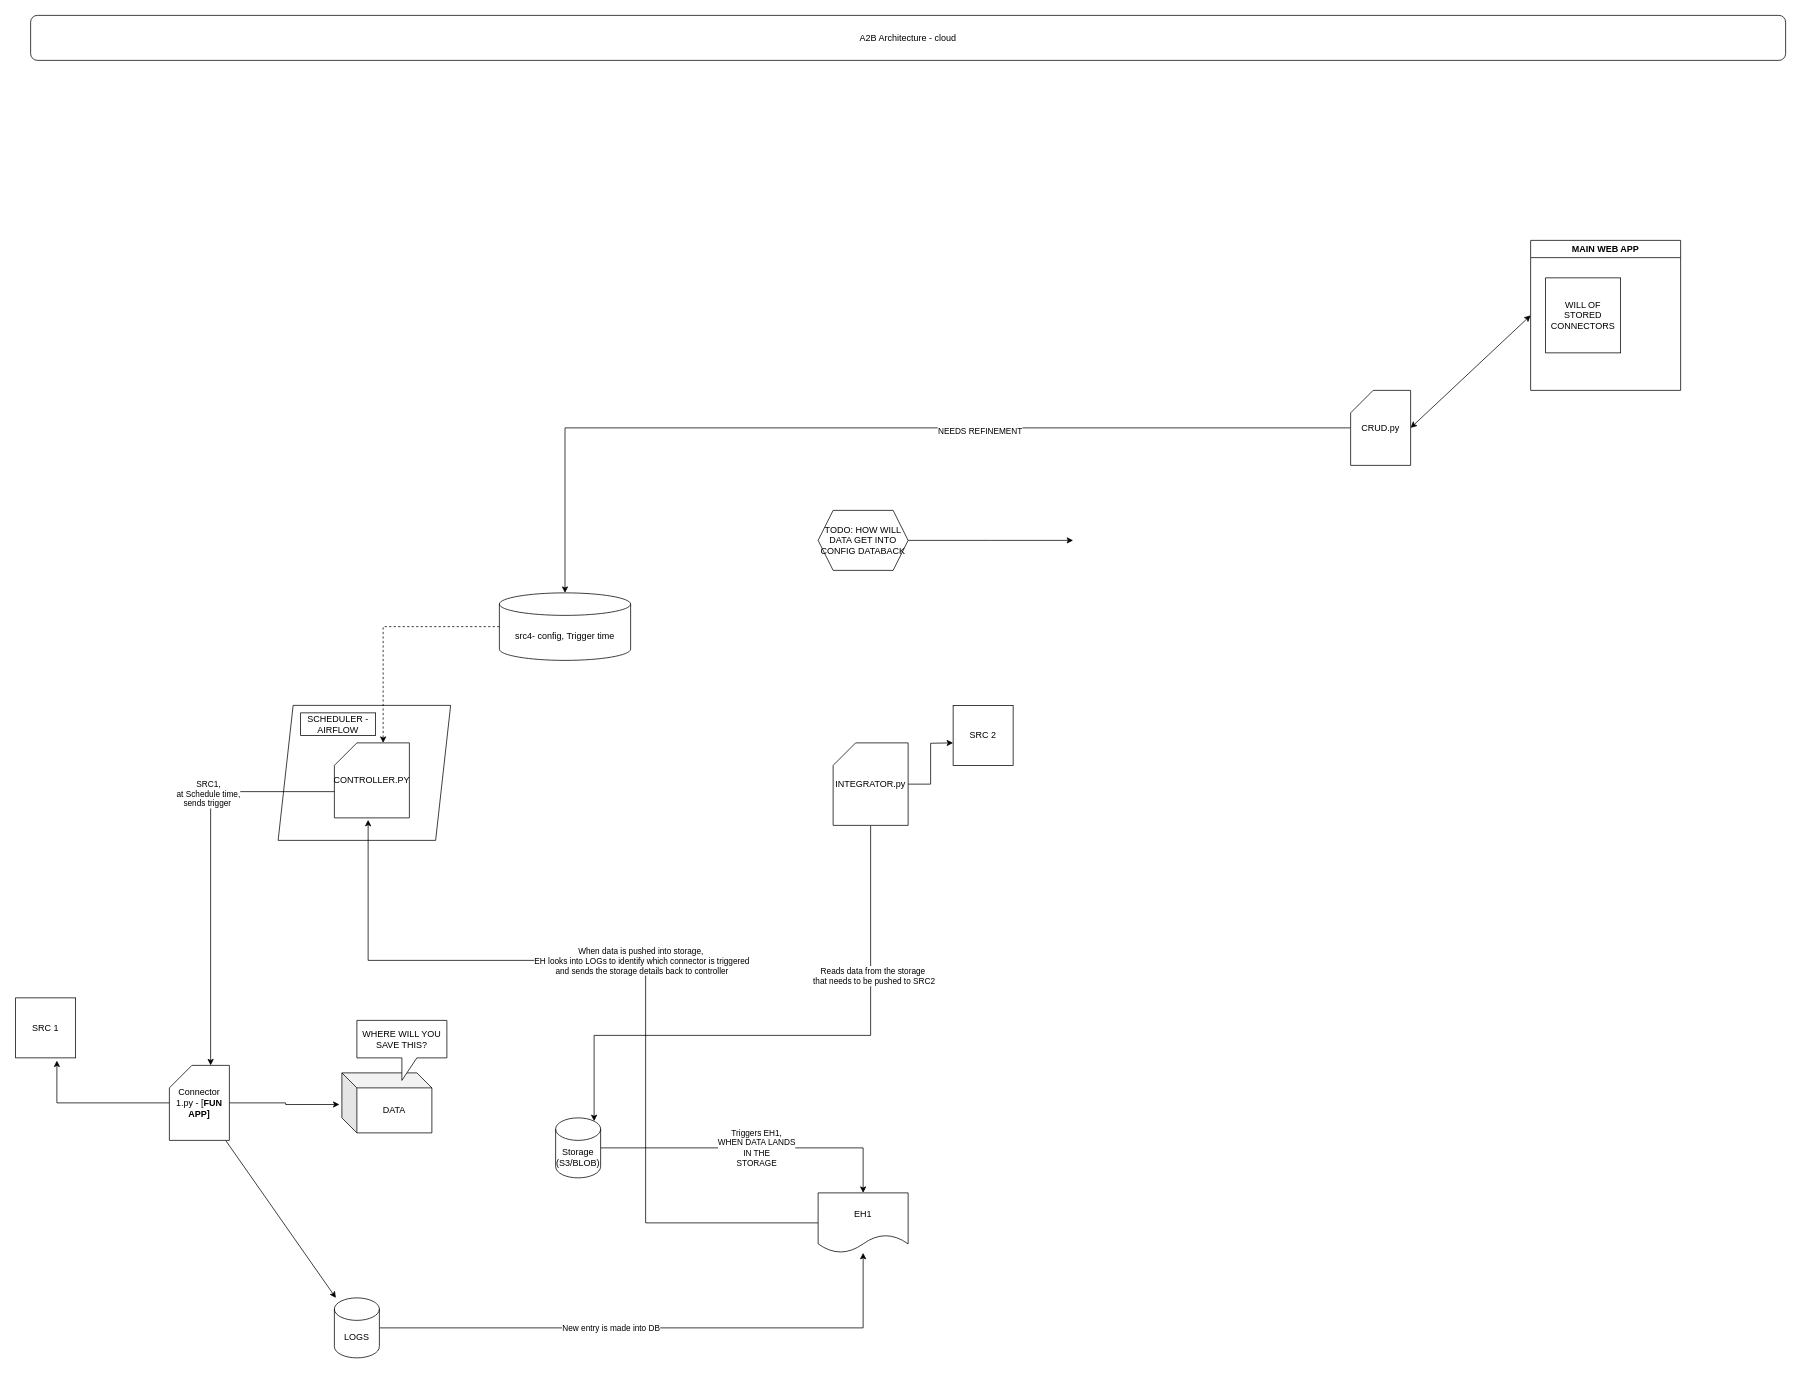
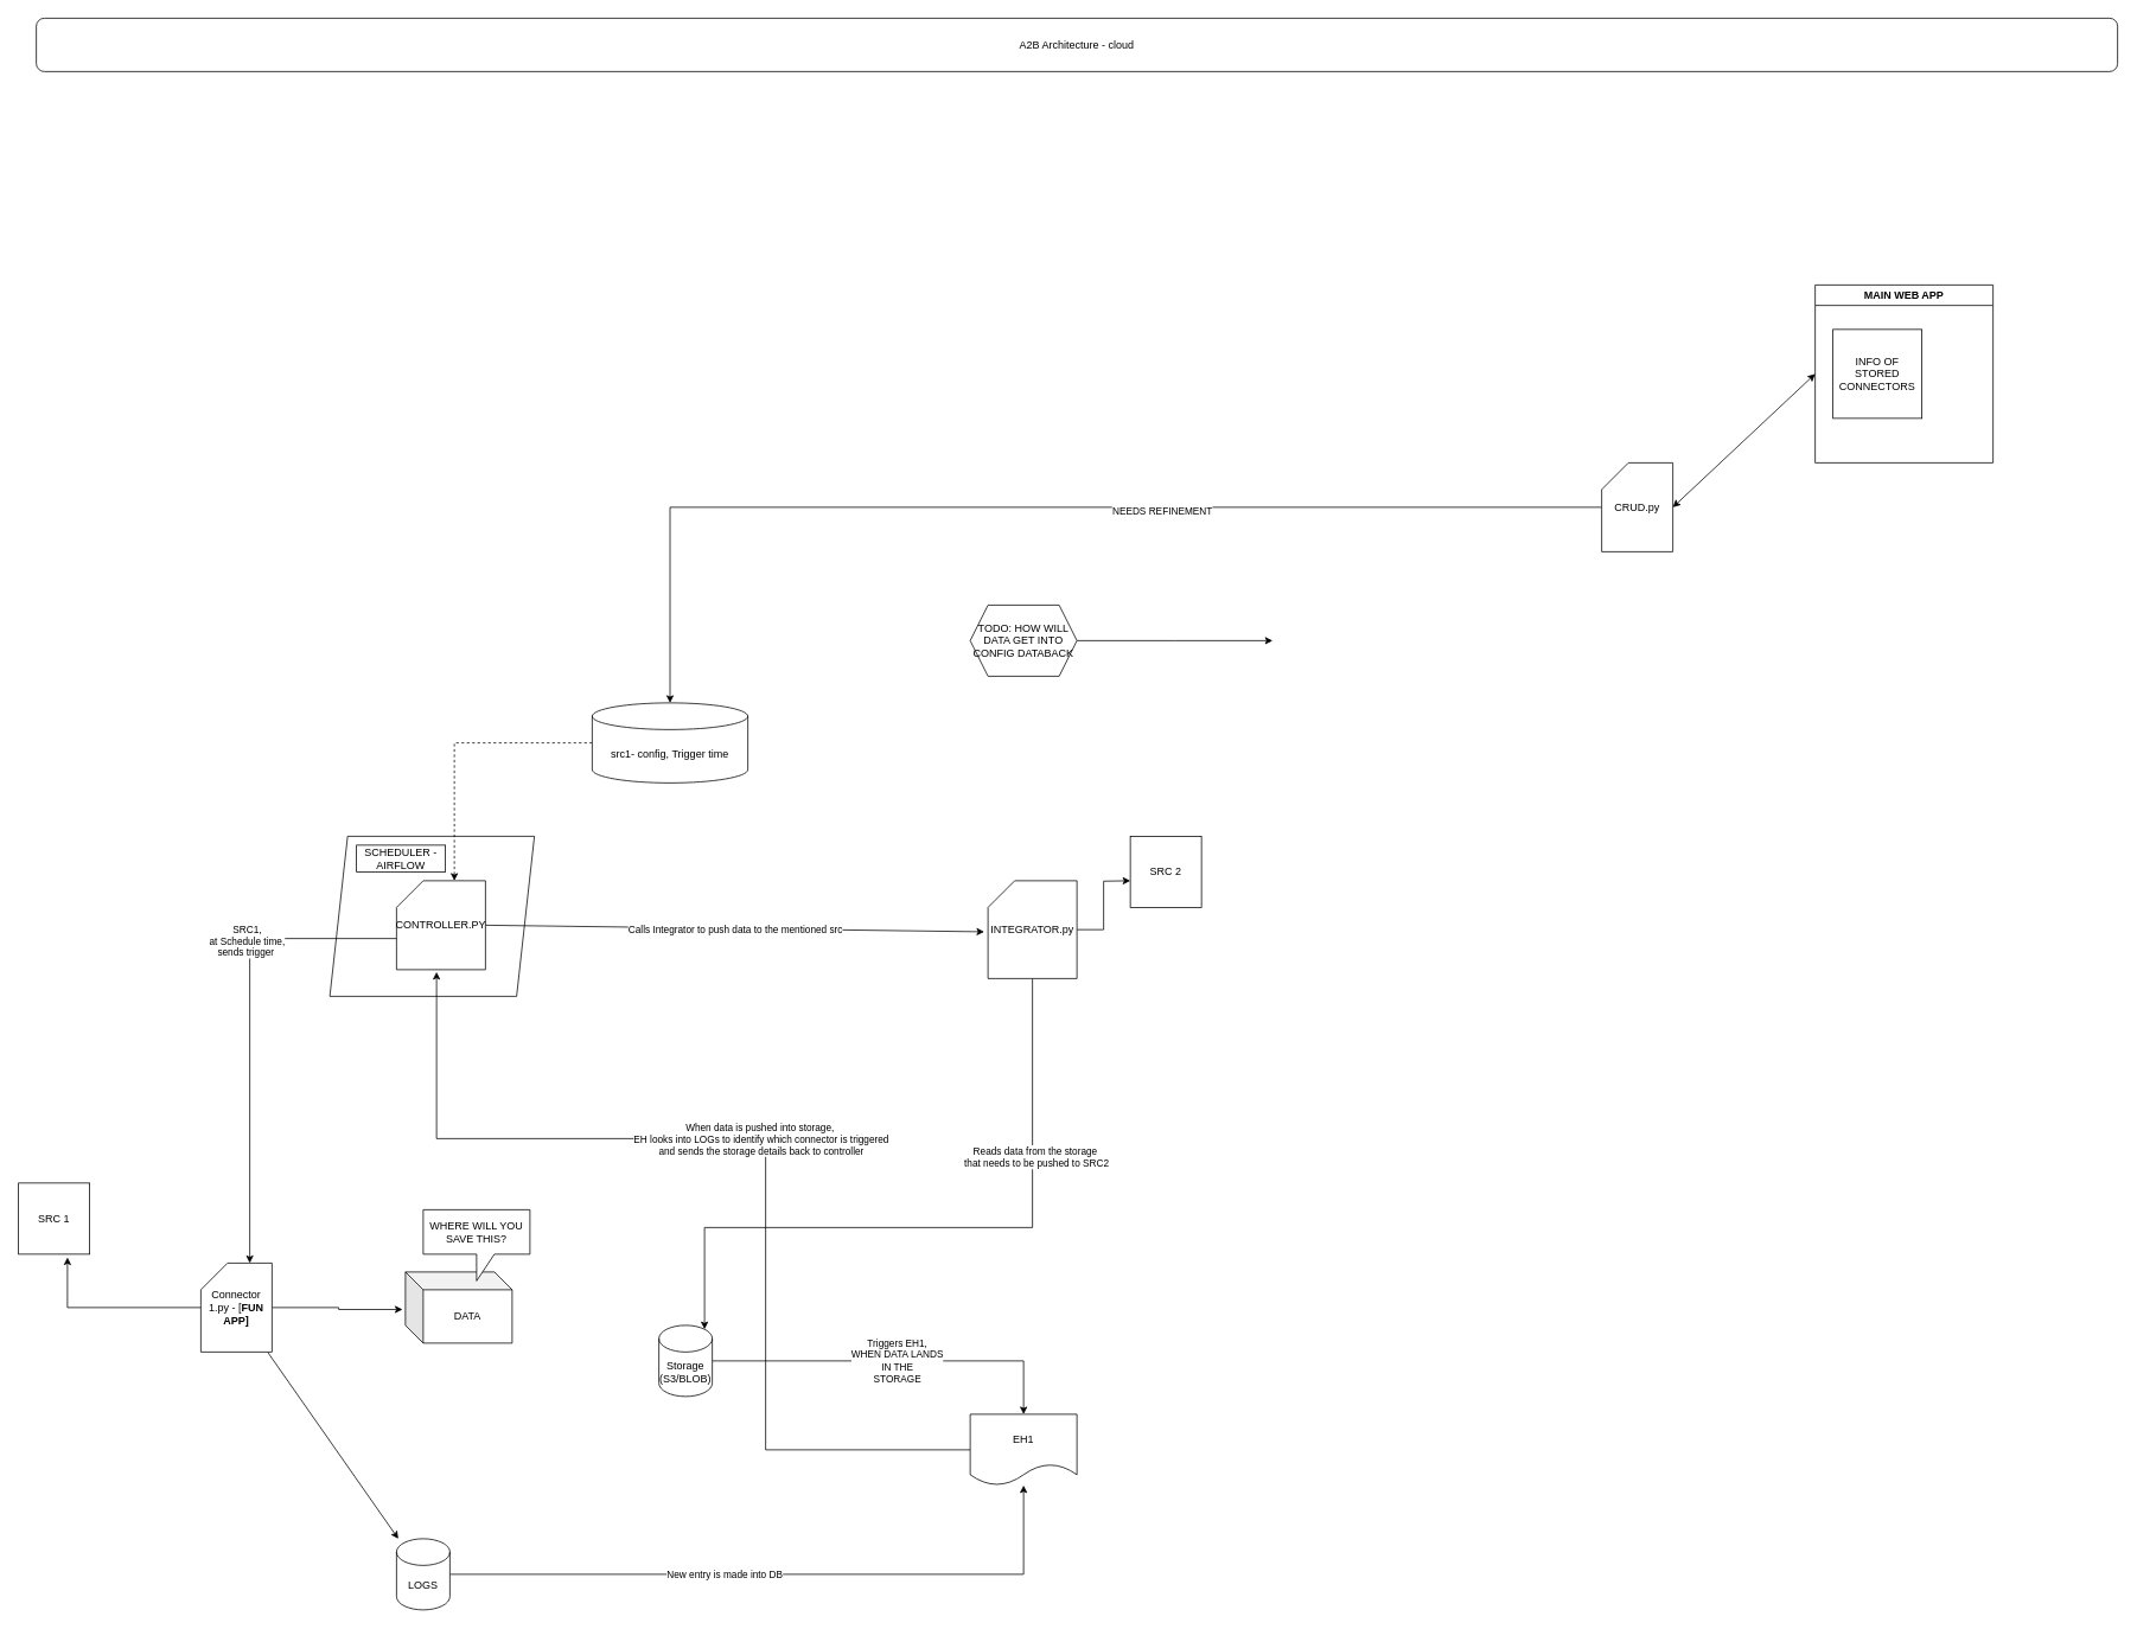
  <mxCell id="0" />
  <mxCell id="1" parent="0" />
  <mxCell id="2" value="" style="shape=parallelogram;perimeter=parallelogramPerimeter;whiteSpace=wrap;html=1;fixedSize=1;" vertex="1" parent="1"><mxGeometry x="370" y="940" width="230" height="180" as="geometry" /></mxCell>
  <mxCell id="3" style="edgeStyle=orthogonalEdgeStyle;rounded=0;orthogonalLoop=1;jettySize=auto;html=1;entryX=0.688;entryY=1.045;entryDx=0;entryDy=0;entryPerimeter=0;" edge="1" parent="1" source="6" target="7"><mxGeometry relative="1" as="geometry" /></mxCell>
  <mxCell id="4" style="edgeStyle=orthogonalEdgeStyle;rounded=0;orthogonalLoop=1;jettySize=auto;html=1;entryX=-0.027;entryY=0.527;entryDx=0;entryDy=0;entryPerimeter=0;" edge="1" parent="1" source="6" target="8"><mxGeometry relative="1" as="geometry"><mxPoint x="445" y="1470" as="targetPoint" /></mxGeometry></mxCell>
  <mxCell id="5" style="edgeStyle=none;html=1;" edge="1" parent="1" source="6" target="40"><mxGeometry relative="1" as="geometry" /></mxCell>
  <mxCell id="6" value="Connector 1.py - [&lt;b&gt;FUN APP]&lt;/b&gt;" style="shape=card;whiteSpace=wrap;html=1;" vertex="1" parent="1"><mxGeometry x="225" y="1420" width="80" height="100" as="geometry" /></mxCell>
  <mxCell id="7" value="SRC 1" style="whiteSpace=wrap;html=1;aspect=fixed;" vertex="1" parent="1"><mxGeometry x="20" y="1330" width="80" height="80" as="geometry" /></mxCell>
  <mxCell id="8" value="DATA" style="shape=cube;whiteSpace=wrap;html=1;boundedLbl=1;backgroundOutline=1;darkOpacity=0.05;darkOpacity2=0.1;" vertex="1" parent="1"><mxGeometry x="455" y="1430" width="120" height="80" as="geometry" /></mxCell>
  <mxCell id="9" value="WHERE WILL YOU SAVE THIS?" style="shape=callout;whiteSpace=wrap;html=1;perimeter=calloutPerimeter;" vertex="1" parent="1"><mxGeometry x="475" y="1360" width="120" height="80" as="geometry" /></mxCell>
  <mxCell id="10" value="SRC 2" style="whiteSpace=wrap;html=1;aspect=fixed;" vertex="1" parent="1"><mxGeometry x="1270" y="940" width="80" height="80" as="geometry" /></mxCell>
  <mxCell id="11" style="edgeStyle=orthogonalEdgeStyle;rounded=0;orthogonalLoop=1;jettySize=auto;html=1;" edge="1" parent="1" source="14"><mxGeometry relative="1" as="geometry"><mxPoint x="1270" y="990" as="targetPoint" /></mxGeometry></mxCell>
  <mxCell id="12" style="edgeStyle=orthogonalEdgeStyle;rounded=0;orthogonalLoop=1;jettySize=auto;html=1;entryX=0.855;entryY=0;entryDx=0;entryDy=4.35;entryPerimeter=0;" edge="1" parent="1" source="14" target="17"><mxGeometry relative="1" as="geometry"><Array as="points"><mxPoint x="1160" y="1380" /><mxPoint x="791" y="1380" /></Array></mxGeometry></mxCell>
  <mxCell id="13" value="Reads data from the storage&lt;br&gt;&amp;nbsp;that needs to be pushed to SRC2" style="edgeLabel;html=1;align=center;verticalAlign=middle;resizable=0;points=[];" connectable="0" vertex="1" parent="12"><mxGeometry x="-0.477" y="2" relative="1" as="geometry"><mxPoint as="offset" /></mxGeometry></mxCell>
  <mxCell id="14" value="INTEGRATOR.py" style="shape=card;whiteSpace=wrap;html=1;" vertex="1" parent="1"><mxGeometry x="1110" y="990" width="100" height="110" as="geometry" /></mxCell>
  <mxCell id="15" style="edgeStyle=orthogonalEdgeStyle;rounded=0;orthogonalLoop=1;jettySize=auto;html=1;entryX=0.5;entryY=0;entryDx=0;entryDy=0;" edge="1" parent="1" source="17" target="20"><mxGeometry relative="1" as="geometry" /></mxCell>
  <mxCell id="16" value="Triggers EH1, &lt;br&gt;WHEN DATA LANDS &lt;br&gt;IN THE &lt;br&gt;STORAGE" style="edgeLabel;html=1;align=center;verticalAlign=middle;resizable=0;points=[];" connectable="0" vertex="1" parent="15"><mxGeometry x="0.011" y="1" relative="1" as="geometry"><mxPoint as="offset" /></mxGeometry></mxCell>
  <mxCell id="17" value="Storage&lt;br&gt;(S3/BLOB)" style="shape=cylinder3;whiteSpace=wrap;html=1;boundedLbl=1;backgroundOutline=1;size=15;" vertex="1" parent="1"><mxGeometry x="740" y="1490" width="60" height="80" as="geometry" /></mxCell>
  <mxCell id="18" style="edgeStyle=orthogonalEdgeStyle;rounded=0;orthogonalLoop=1;jettySize=auto;html=1;entryX=0.45;entryY=1.026;entryDx=0;entryDy=0;entryPerimeter=0;" edge="1" parent="1" source="20" target="21"><mxGeometry relative="1" as="geometry"><Array as="points"><mxPoint x="860" y="1280" /><mxPoint x="490" y="1280" /></Array></mxGeometry></mxCell>
  <mxCell id="19" value="When data is pushed into storage,&amp;nbsp;&lt;br&gt;EH looks into LOGs to identify which connector is triggered&lt;br&gt;and sends the storage details back to controller" style="edgeLabel;html=1;align=center;verticalAlign=middle;resizable=0;points=[];" connectable="0" vertex="1" parent="18"><mxGeometry x="0.031" relative="1" as="geometry"><mxPoint as="offset" /></mxGeometry></mxCell>
  <mxCell id="20" value="EH1" style="shape=document;whiteSpace=wrap;html=1;boundedLbl=1;" vertex="1" parent="1"><mxGeometry x="1090" y="1590" width="120" height="80" as="geometry" /></mxCell>
  <mxCell id="21" value="CONTROLLER.PY" style="shape=card;whiteSpace=wrap;html=1;" vertex="1" parent="1"><mxGeometry x="445" y="990" width="100" height="100" as="geometry" /></mxCell>
  <mxCell id="22" style="edgeStyle=orthogonalEdgeStyle;rounded=0;orthogonalLoop=1;jettySize=auto;html=1;entryX=0;entryY=0;entryDx=65;entryDy=0;entryPerimeter=0;dashed=1;" edge="1" parent="1" source="23" target="21"><mxGeometry relative="1" as="geometry" /></mxCell>
- <mxCell id="23" value="src4- config, Trigger time" style="shape=cylinder3;whiteSpace=wrap;html=1;boundedLbl=1;backgroundOutline=1;size=15;" vertex="1" parent="1"><mxGeometry x="665" y="790" width="175" height="90" as="geometry" /></mxCell>
+ <mxCell id="23" value="src1- config, Trigger time" style="shape=cylinder3;whiteSpace=wrap;html=1;boundedLbl=1;backgroundOutline=1;size=15;" vertex="1" parent="1"><mxGeometry x="665" y="790" width="175" height="90" as="geometry" /></mxCell>
  <mxCell id="24" value="SCHEDULER - AIRFLOW" style="whiteSpace=wrap;html=1;" vertex="1" parent="1"><mxGeometry x="400" y="950" width="100" height="30" as="geometry" /></mxCell>
  <mxCell id="25" value="" style="endArrow=classic;html=1;rounded=0;exitX=0;exitY=0;exitDx=0;exitDy=65;exitPerimeter=0;entryX=0;entryY=0;entryDx=55;entryDy=0;entryPerimeter=0;" edge="1" parent="1" source="21" target="6"><mxGeometry width="50" height="50" relative="1" as="geometry"><mxPoint x="920" y="1320" as="sourcePoint" /><mxPoint x="970" y="1270" as="targetPoint" /><Array as="points"><mxPoint x="280" y="1055" /></Array></mxGeometry></mxCell>
  <mxCell id="26" value="SRC1, &lt;br&gt;at Schedule time, &lt;br&gt;sends trigger&amp;nbsp;" style="edgeLabel;html=1;align=center;verticalAlign=middle;resizable=0;points=[];" connectable="0" vertex="1" parent="25"><mxGeometry x="-0.151" y="-3" relative="1" as="geometry"><mxPoint x="-1" y="-58" as="offset" /></mxGeometry></mxCell>
  <mxCell id="27" style="edgeStyle=orthogonalEdgeStyle;rounded=0;orthogonalLoop=1;jettySize=auto;html=1;exitX=1;exitY=0.5;exitDx=0;exitDy=0;exitPerimeter=0;" edge="1" parent="1" target="20" source="40"><mxGeometry relative="1" as="geometry"><mxPoint x="480" y="1720.111" as="sourcePoint" /></mxGeometry></mxCell>
  <mxCell id="28" value="New entry is made into DB" style="edgeLabel;html=1;align=center;verticalAlign=middle;resizable=0;points=[];" connectable="0" vertex="1" parent="27"><mxGeometry x="-0.174" relative="1" as="geometry"><mxPoint as="offset" /></mxGeometry></mxCell>
+ <mxCell id="29" value="" style="endArrow=classic;html=1;rounded=0;exitX=1;exitY=0.5;exitDx=0;exitDy=0;exitPerimeter=0;entryX=-0.043;entryY=0.522;entryDx=0;entryDy=0;entryPerimeter=0;" edge="1" parent="1" source="21" target="14"><mxGeometry width="50" height="50" relative="1" as="geometry"><mxPoint x="790" y="1290" as="sourcePoint" /><mxPoint x="840" y="1240" as="targetPoint" /></mxGeometry></mxCell>
+ <mxCell id="30" value="Calls Integrator to push data to the mentioned src" style="edgeLabel;html=1;align=center;verticalAlign=middle;resizable=0;points=[];" connectable="0" vertex="1" parent="29"><mxGeometry x="0.004" y="-1" relative="1" as="geometry"><mxPoint as="offset" /></mxGeometry></mxCell>
  <mxCell id="31" style="edgeStyle=orthogonalEdgeStyle;rounded=0;orthogonalLoop=1;jettySize=auto;html=1;" edge="1" parent="1" source="32"><mxGeometry relative="1" as="geometry"><mxPoint x="1430" y="720" as="targetPoint" /></mxGeometry></mxCell>
  <mxCell id="32" value="TODO: HOW WILL DATA GET INTO CONFIG DATABACK" style="shape=hexagon;perimeter=hexagonPerimeter2;whiteSpace=wrap;html=1;fixedSize=1;" vertex="1" parent="1"><mxGeometry x="1090" y="680" width="120" height="80" as="geometry" /></mxCell>
  <mxCell id="33" value="MAIN WEB APP" style="swimlane;whiteSpace=wrap;html=1;" vertex="1" parent="1"><mxGeometry x="2040" y="320" width="200" height="200" as="geometry" /></mxCell>
- <mxCell id="34" value="WILL OF STORED CONNECTORS" style="whiteSpace=wrap;html=1;aspect=fixed;" vertex="1" parent="33"><mxGeometry x="20" y="50" width="100" height="100" as="geometry" /></mxCell>
+ <mxCell id="34" value="INFO OF STORED CONNECTORS" style="whiteSpace=wrap;html=1;aspect=fixed;" vertex="1" parent="33"><mxGeometry x="20" y="50" width="100" height="100" as="geometry" /></mxCell>
  <mxCell id="35" style="edgeStyle=orthogonalEdgeStyle;rounded=0;orthogonalLoop=1;jettySize=auto;html=1;entryX=0.5;entryY=0;entryDx=0;entryDy=0;entryPerimeter=0;strokeColor=default;" edge="1" parent="1" source="37" target="23"><mxGeometry relative="1" as="geometry" /></mxCell>
  <mxCell id="36" value="NEEDS REFINEMENT" style="edgeLabel;html=1;align=center;verticalAlign=middle;resizable=0;points=[];" connectable="0" vertex="1" parent="35"><mxGeometry x="-0.221" y="5" relative="1" as="geometry"><mxPoint x="-1" y="-1" as="offset" /></mxGeometry></mxCell>
  <mxCell id="37" value="CRUD.py" style="shape=card;whiteSpace=wrap;html=1;" vertex="1" parent="1"><mxGeometry x="1800" y="520" width="80" height="100" as="geometry" /></mxCell>
  <mxCell id="38" value="" style="endArrow=classic;startArrow=classic;html=1;rounded=0;exitX=1;exitY=0.5;exitDx=0;exitDy=0;exitPerimeter=0;entryX=0;entryY=0.5;entryDx=0;entryDy=0;" edge="1" parent="1" source="37" target="33"><mxGeometry width="50" height="50" relative="1" as="geometry"><mxPoint x="1370" y="850" as="sourcePoint" /><mxPoint x="2030" y="450" as="targetPoint" /></mxGeometry></mxCell>
  <mxCell id="39" value="A2B Architecture - cloud" style="rounded=1;whiteSpace=wrap;html=1;" vertex="1" parent="1"><mxGeometry x="40" y="20" width="2340" height="60" as="geometry" /></mxCell>
  <mxCell id="40" value="LOGS" style="shape=cylinder3;whiteSpace=wrap;html=1;boundedLbl=1;backgroundOutline=1;size=15;" vertex="1" parent="1"><mxGeometry x="445" y="1730" width="60" height="80" as="geometry" /></mxCell>
